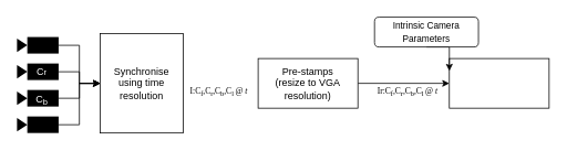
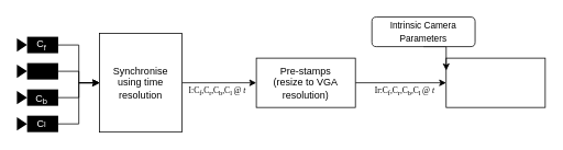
  <mxCell id="0" />
  <mxCell id="1" parent="0" />
  <mxCell id="2" value="" style="edgeStyle=orthogonalEdgeStyle;rounded=0;orthogonalLoop=1;jettySize=auto;html=1;" edge="1" parent="1" source="3" target="11"><mxGeometry relative="1" as="geometry" /></mxCell>
  <mxCell id="3" value="" style="shape=mxgraph.signs.tech.video_camera;html=1;pointerEvents=1;fillColor=#000000;strokeColor=none;verticalLabelPosition=bottom;verticalAlign=top;align=center;rotation=-180;" vertex="1" parent="1"><mxGeometry x="20" y="44" width="50" height="20" as="geometry" /></mxCell>
  <mxCell id="4" value="" style="edgeStyle=orthogonalEdgeStyle;rounded=0;orthogonalLoop=1;jettySize=auto;html=1;" edge="1" parent="1" source="5" target="11"><mxGeometry relative="1" as="geometry" /></mxCell>
  <mxCell id="5" value="" style="shape=mxgraph.signs.tech.video_camera;html=1;pointerEvents=1;fillColor=#000000;strokeColor=none;verticalLabelPosition=bottom;verticalAlign=top;align=center;rotation=-180;" vertex="1" parent="1"><mxGeometry x="20" y="76" width="50" height="20" as="geometry" /></mxCell>
  <mxCell id="6" value="" style="edgeStyle=orthogonalEdgeStyle;rounded=0;orthogonalLoop=1;jettySize=auto;html=1;" edge="1" parent="1" source="7" target="11"><mxGeometry relative="1" as="geometry" /></mxCell>
  <mxCell id="7" value="" style="shape=mxgraph.signs.tech.video_camera;html=1;pointerEvents=1;fillColor=#000000;strokeColor=none;verticalLabelPosition=bottom;verticalAlign=top;align=center;rotation=-180;" vertex="1" parent="1"><mxGeometry x="20" y="108" width="50" height="20" as="geometry" /></mxCell>
  <mxCell id="8" value="" style="edgeStyle=orthogonalEdgeStyle;rounded=0;orthogonalLoop=1;jettySize=auto;html=1;" edge="1" parent="1" source="9" target="11"><mxGeometry relative="1" as="geometry" /></mxCell>
  <mxCell id="9" value="" style="shape=mxgraph.signs.tech.video_camera;html=1;pointerEvents=1;fillColor=#000000;strokeColor=none;verticalLabelPosition=bottom;verticalAlign=top;align=center;rotation=-180;" vertex="1" parent="1"><mxGeometry x="20" y="140" width="50" height="20" as="geometry" /></mxCell>
+ <mxCell id="10" value="" style="edgeStyle=orthogonalEdgeStyle;rounded=0;orthogonalLoop=1;jettySize=auto;html=1;" edge="1" parent="1" source="11" target="13"><mxGeometry relative="1" as="geometry" /></mxCell>
  <mxCell id="11" value="Synchronise using time resolution" style="rounded=0;whiteSpace=wrap;html=1;" vertex="1" parent="1"><mxGeometry x="120" y="40" width="100" height="120" as="geometry" /></mxCell>
  <mxCell id="12" value="" style="edgeStyle=orthogonalEdgeStyle;rounded=0;orthogonalLoop=1;jettySize=auto;html=1;fontColor=#FFFFFF;" edge="1" parent="1" source="13" target="19"><mxGeometry relative="1" as="geometry" /></mxCell>
  <mxCell id="13" value="Pre-stamps&lt;br&gt;(resize to VGA resolution)" style="rounded=0;whiteSpace=wrap;html=1;" vertex="1" parent="1"><mxGeometry x="310" y="70" width="120" height="60" as="geometry" /></mxCell>
- <mxCell id="15" value="C&lt;span style=&quot;font-size: 10px&quot;&gt;r&lt;/span&gt;" style="text;html=1;strokeColor=none;fillColor=none;align=center;verticalAlign=middle;whiteSpace=wrap;rounded=0;fontColor=#FFFFFF;" vertex="1" parent="1"><mxGeometry x="30" y="76" width="40" height="20" as="geometry" /></mxCell>
+ <mxCell id="14" value="C&lt;sub&gt;f&lt;/sub&gt;" style="text;html=1;strokeColor=none;fillColor=none;align=center;verticalAlign=middle;whiteSpace=wrap;rounded=0;fontColor=#FFFFFF;" vertex="1" parent="1"><mxGeometry x="30" y="44" width="40" height="20" as="geometry" /></mxCell>
  <mxCell id="16" value="C&lt;sub&gt;b&lt;/sub&gt;" style="text;html=1;strokeColor=none;fillColor=none;align=center;verticalAlign=middle;whiteSpace=wrap;rounded=0;fontColor=#FFFFFF;" vertex="1" parent="1"><mxGeometry x="30" y="110" width="40" height="20" as="geometry" /></mxCell>
+ <mxCell id="17" value="C&lt;span style=&quot;font-size: 10px&quot;&gt;l&lt;/span&gt;" style="text;html=1;strokeColor=none;fillColor=none;align=center;verticalAlign=middle;whiteSpace=wrap;rounded=0;fontColor=#FFFFFF;" vertex="1" parent="1"><mxGeometry x="30" y="140" width="40" height="20" as="geometry" /></mxCell>
  <mxCell id="18" value="&lt;font color=&quot;#000000&quot; style=&quot;font-size: 10px&quot; face=&quot;Tahoma&quot;&gt;I:C&lt;sub&gt;f&lt;/sub&gt;,C&lt;sub&gt;r&lt;/sub&gt;,C&lt;sub&gt;b&lt;/sub&gt;,C&lt;sub&gt;l &lt;/sub&gt;@ &lt;i&gt;t&lt;/i&gt;&lt;/font&gt;" style="text;html=1;strokeColor=none;fillColor=none;align=center;verticalAlign=middle;whiteSpace=wrap;rounded=0;fontColor=#FFFFFF;" vertex="1" parent="1"><mxGeometry x="203" y="100" width="120" height="20" as="geometry" /></mxCell>
  <mxCell id="19" value="" style="whiteSpace=wrap;html=1;rounded=0;" vertex="1" parent="1"><mxGeometry x="540" y="70" width="120" height="60" as="geometry" /></mxCell>
  <mxCell id="20" value="&lt;font color=&quot;#000000&quot; style=&quot;font-size: 10px&quot; face=&quot;Tahoma&quot;&gt;Ir:C&lt;sub&gt;f&lt;/sub&gt;,C&lt;sub&gt;r&lt;/sub&gt;,C&lt;sub&gt;b&lt;/sub&gt;,C&lt;sub&gt;l &lt;/sub&gt;@ &lt;i&gt;t&lt;/i&gt;&lt;/font&gt;" style="text;html=1;strokeColor=none;fillColor=none;align=center;verticalAlign=middle;whiteSpace=wrap;rounded=0;fontColor=#FFFFFF;" vertex="1" parent="1"><mxGeometry x="430" y="100" width="120" height="20" as="geometry" /></mxCell>
  <mxCell id="21" style="edgeStyle=orthogonalEdgeStyle;rounded=0;orthogonalLoop=1;jettySize=auto;html=1;exitX=0.5;exitY=1;exitDx=0;exitDy=0;entryX=0;entryY=0.25;entryDx=0;entryDy=0;fontColor=#FFFFFF;" edge="1" parent="1" source="22" target="19"><mxGeometry relative="1" as="geometry" /></mxCell>
  <mxCell id="22" value="&lt;font color=&quot;#000000&quot; style=&quot;font-size: 11px&quot;&gt;Intrinsic Camera Parameters&lt;/font&gt;" style="rounded=1;whiteSpace=wrap;html=1;fontColor=#FFFFFF;" vertex="1" parent="1"><mxGeometry x="450" y="20" width="125" height="36" as="geometry" /></mxCell>
